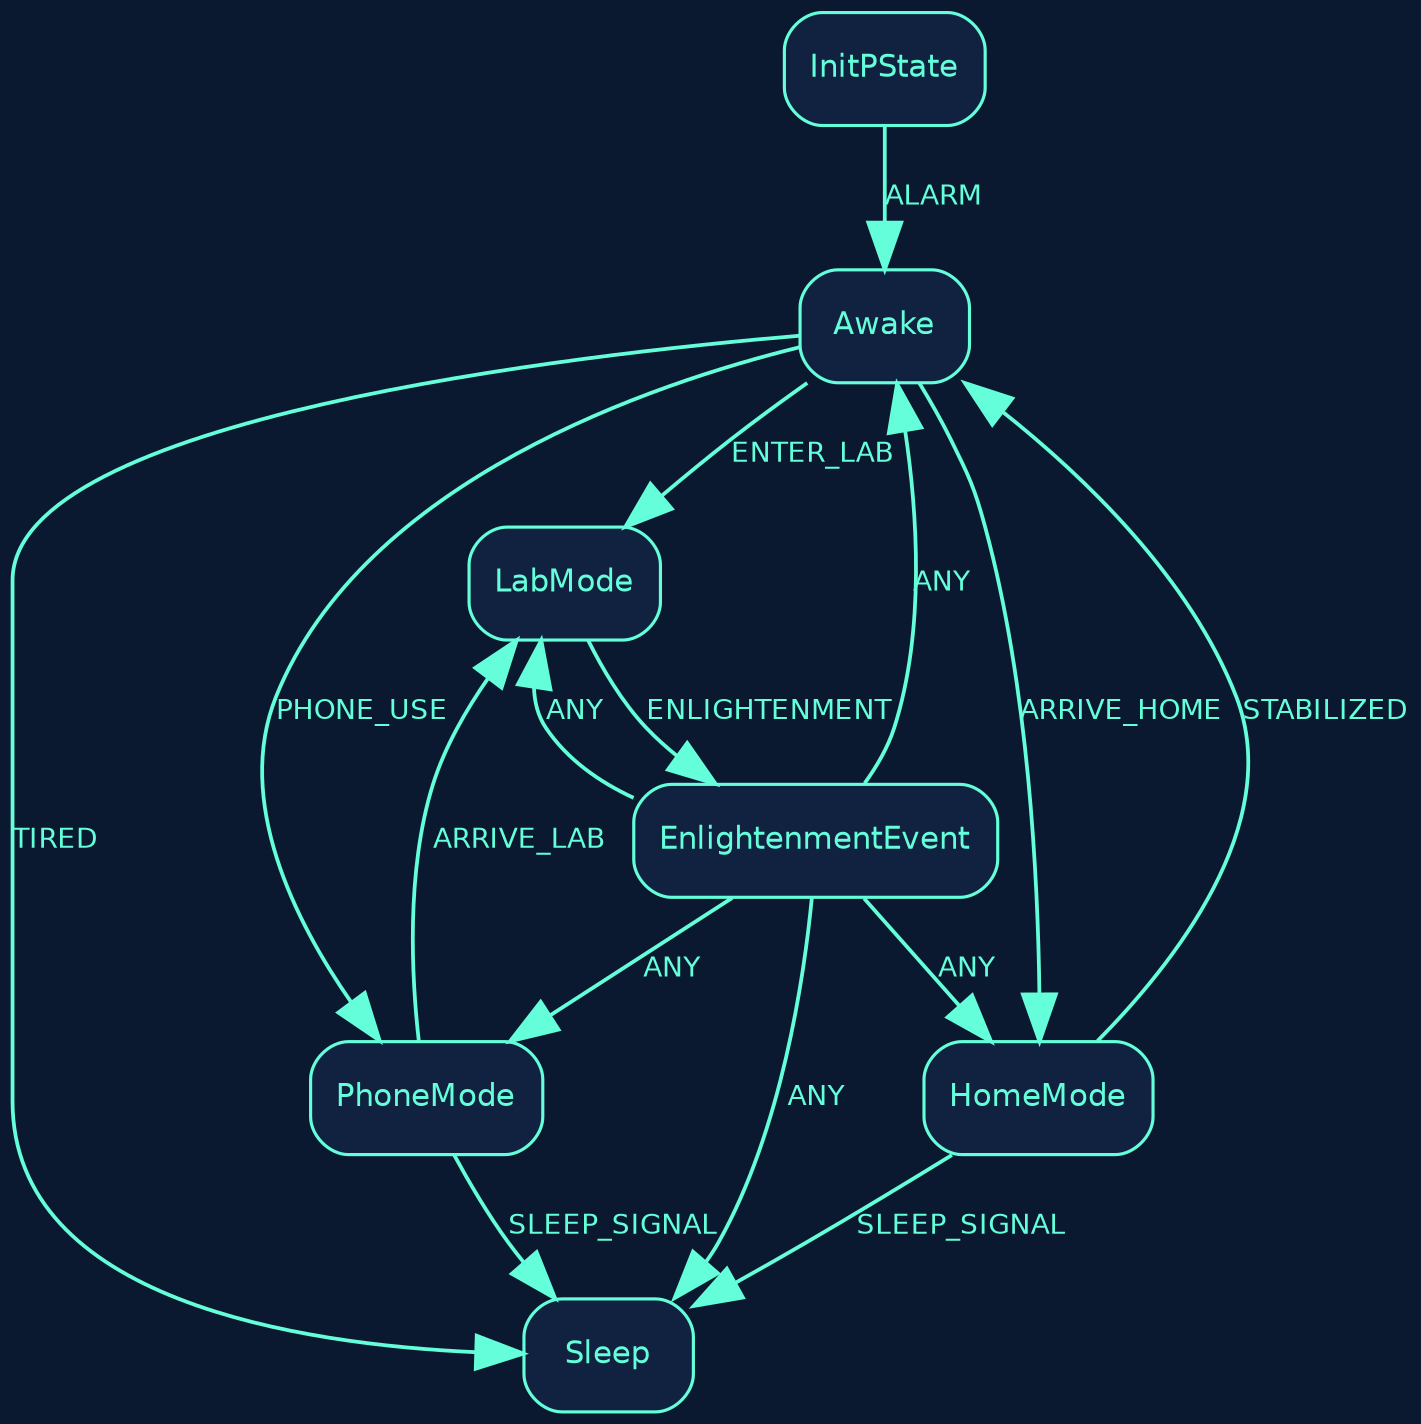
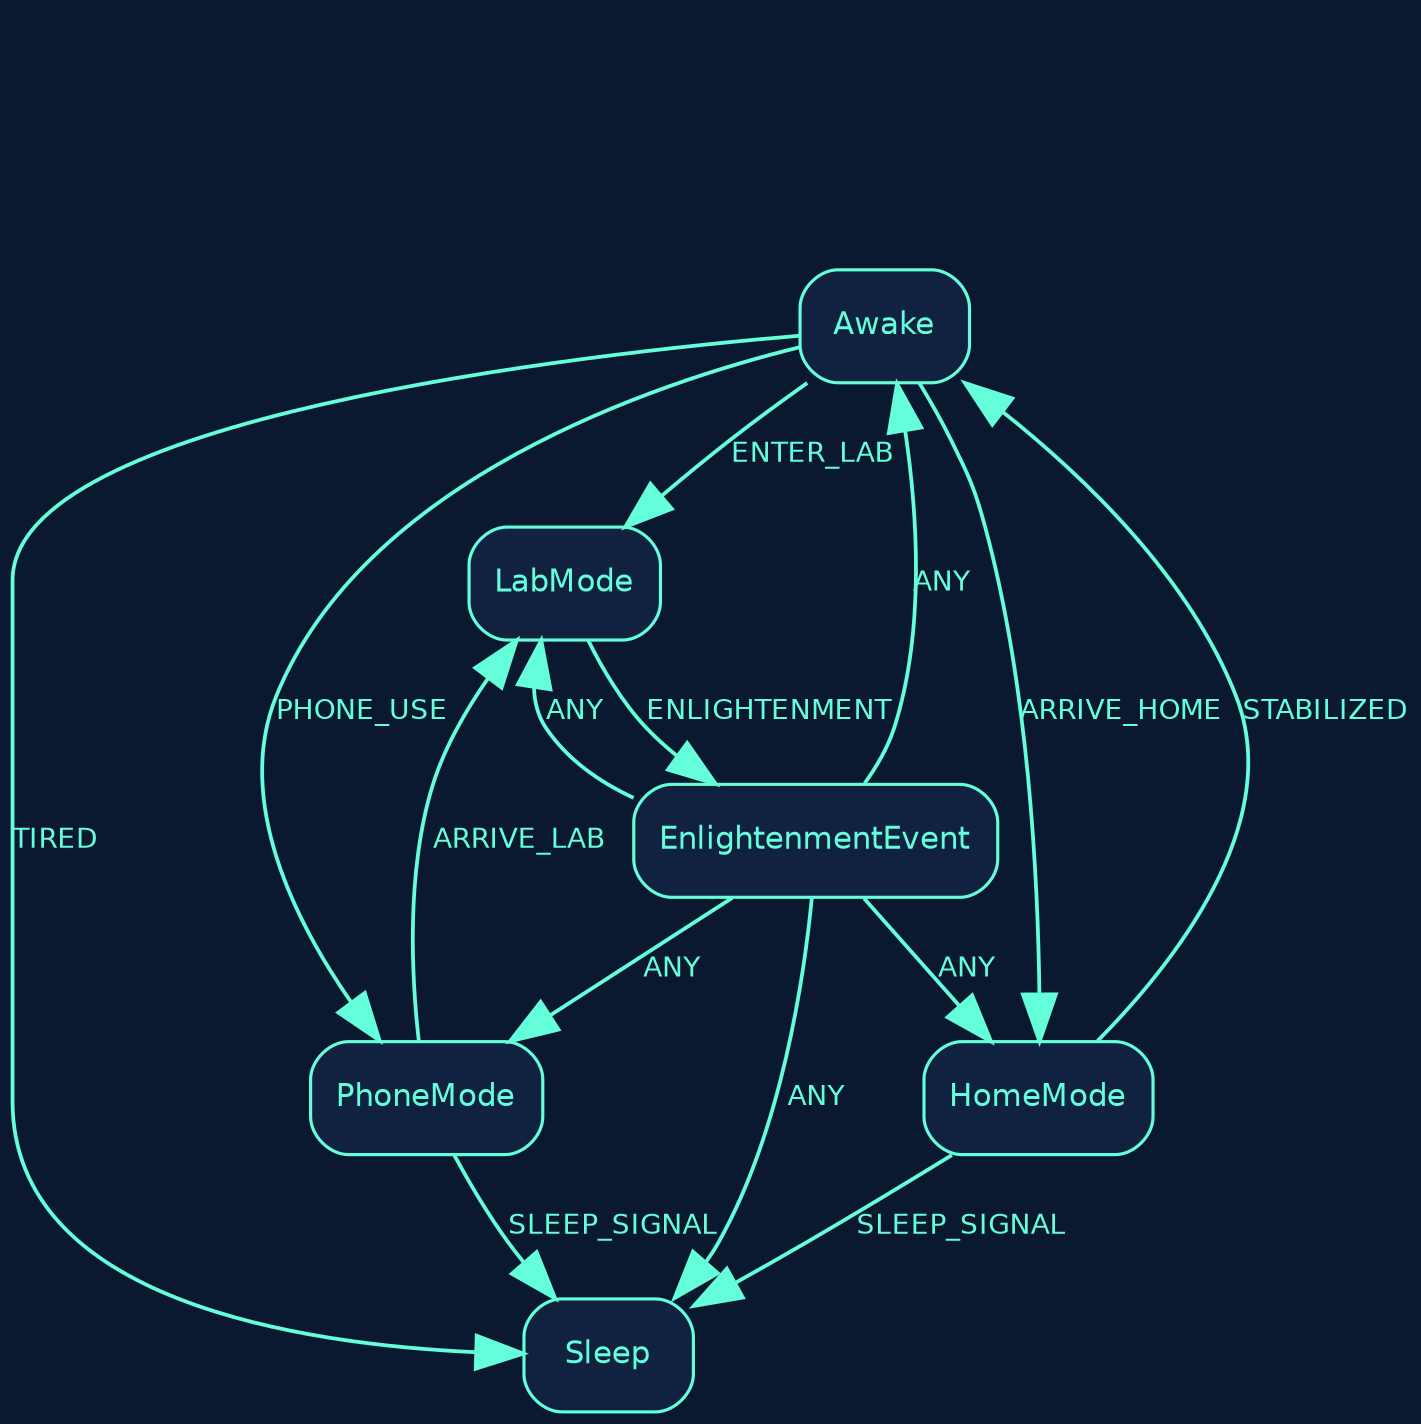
  digraph {
    bgcolor="#0a192f"
    rankdir=TB
    node [color="#64ffda" fillcolor="#112240" fontcolor="#64ffda" fontname=Helvetica fontsize=10 shape=box style="rounded,filled"]
    edge [arrowsize=1.5 color="#64ffda" fontcolor="#64ffda" fontname=Helvetica fontsize=9 penwidth=1.2]
-   n1 [label=InitPState]
    n2 [label=Awake]
    n3 [label=LabMode]
    n4 [label=PhoneMode]
    n5 [label=Sleep]
    n6 [label=HomeMode]
    n7 [label=EnlightenmentEvent]
-   n1 -> n2 [label=ALARM]
    n2 -> n3 [label=ENTER_LAB]
    n2 -> n4 [label=PHONE_USE]
    n2 -> n5 [label=TIRED]
    n2 -> n6 [label=ARRIVE_HOME]
    n3 -> n7 [label=ENLIGHTENMENT]
    n4 -> n3 [label=ARRIVE_LAB]
    n4 -> n5 [label=SLEEP_SIGNAL]
    n6 -> n2 [label=STABILIZED]
    n6 -> n5 [label=SLEEP_SIGNAL]
    n7 -> n2 [label=ANY]
    n7 -> n3 [label=ANY]
    n7 -> n4 [label=ANY]
    n7 -> n5 [label=ANY]
    n7 -> n6 [label=ANY]
  }
